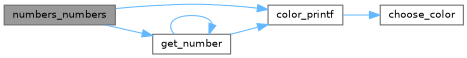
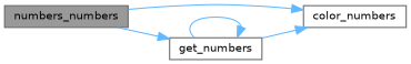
  digraph {
    rankdir=LR
    node [color=grey40 fillcolor=white fontname=Helvetica fontsize=10 shape=box style=filled]
    edge [color=steelblue1 fontname=Helvetica fontsize=10 labelfontname=Helvetica labelfontsize=10 style=solid]
    n1 [color=gray40 fillcolor=grey60 fontcolor=black height=0.2 label=numbers_numbers width=0.4]
-   n2 [height=0.2 label=color_printf width=0.4]
-   n3 [height=0.2 label=get_number width=0.4]
-   n4 [height=0.2 label=choose_color width=0.4]
+   n2 [height=0.2 label=color_numbers width=0.4]
+   n3 [height=0.2 label=get_numbers width=0.4]
    n1 -> n2
    n1 -> n3
-   n2 -> n4
    n3 -> n2
    n3 -> n3
  }
